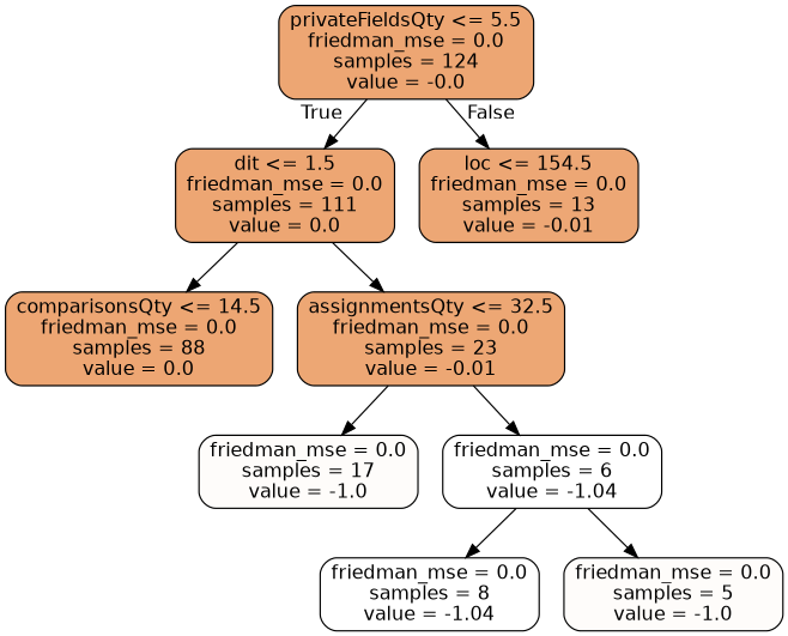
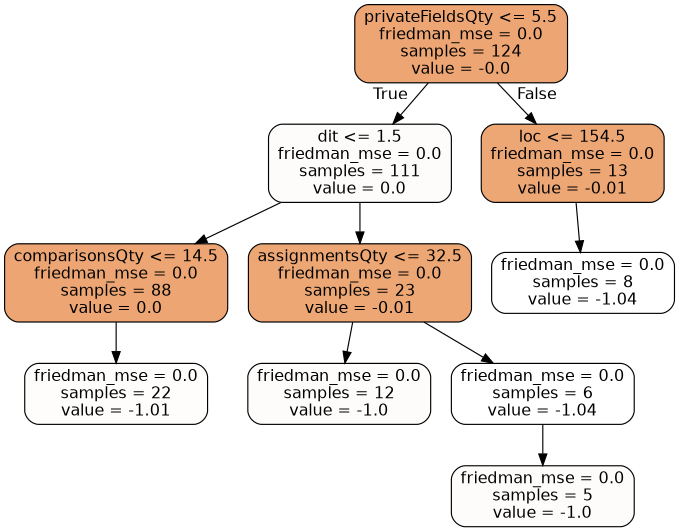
  digraph {
    node [color=black fillcolor="#eda673" fontname=helvetica shape=box style="filled, rounded"]
    edge [fontname=helvetica]
    n1 [label="privateFieldsQty <= 5.5\nfriedman_mse = 0.0\nsamples = 124\nvalue = -0.0"]
-   n2 [label="dit <= 1.5\nfriedman_mse = 0.0\nsamples = 111\nvalue = 0.0"]
+   n2 [fillcolor="#fefcfa" label="dit <= 1.5\nfriedman_mse = 0.0\nsamples = 111\nvalue = 0.0"]
    n3 [fillcolor="#eda775" label="loc <= 154.5\nfriedman_mse = 0.0\nsamples = 13\nvalue = -0.01"]
    n4 [label="comparisonsQty <= 14.5\nfriedman_mse = 0.0\nsamples = 88\nvalue = 0.0"]
    n5 [fillcolor="#eda774" label="assignmentsQty <= 32.5\nfriedman_mse = 0.0\nsamples = 23\nvalue = -0.01"]
    n6 [fillcolor="#ffffff" label="friedman_mse = 0.0\nsamples = 8\nvalue = -1.04"]
-   n8 [fillcolor="#fefcfa" label="friedman_mse = 0.0\nsamples = 17\nvalue = -1.0"]
+   n7 [fillcolor="#fffdfb" label="friedman_mse = 0.0\nsamples = 22\nvalue = -1.01"]
+   n8 [fillcolor="#fefcfa" label="friedman_mse = 0.0\nsamples = 12\nvalue = -1.0"]
    n9 [fillcolor="#ffffff" label="friedman_mse = 0.0\nsamples = 6\nvalue = -1.04"]
    n10 [fillcolor="#fefcfa" label="friedman_mse = 0.0\nsamples = 5\nvalue = -1.0"]
    n1 -> n2 [headlabel=True labelangle=45 labeldistance=2.5]
    n1 -> n3 [headlabel=False labelangle=-45 labeldistance=2.5]
    n2 -> n4
    n2 -> n5
-   n9 -> n6
+   n3 -> n6
+   n4 -> n7
    n5 -> n8
    n5 -> n9
    n9 -> n10
  }
